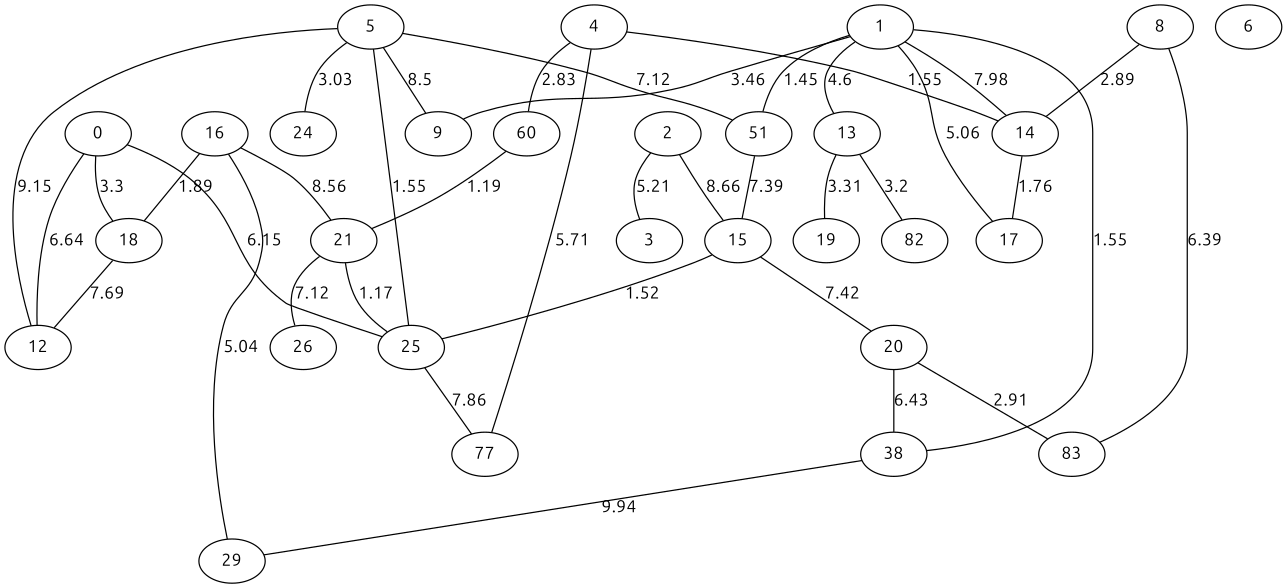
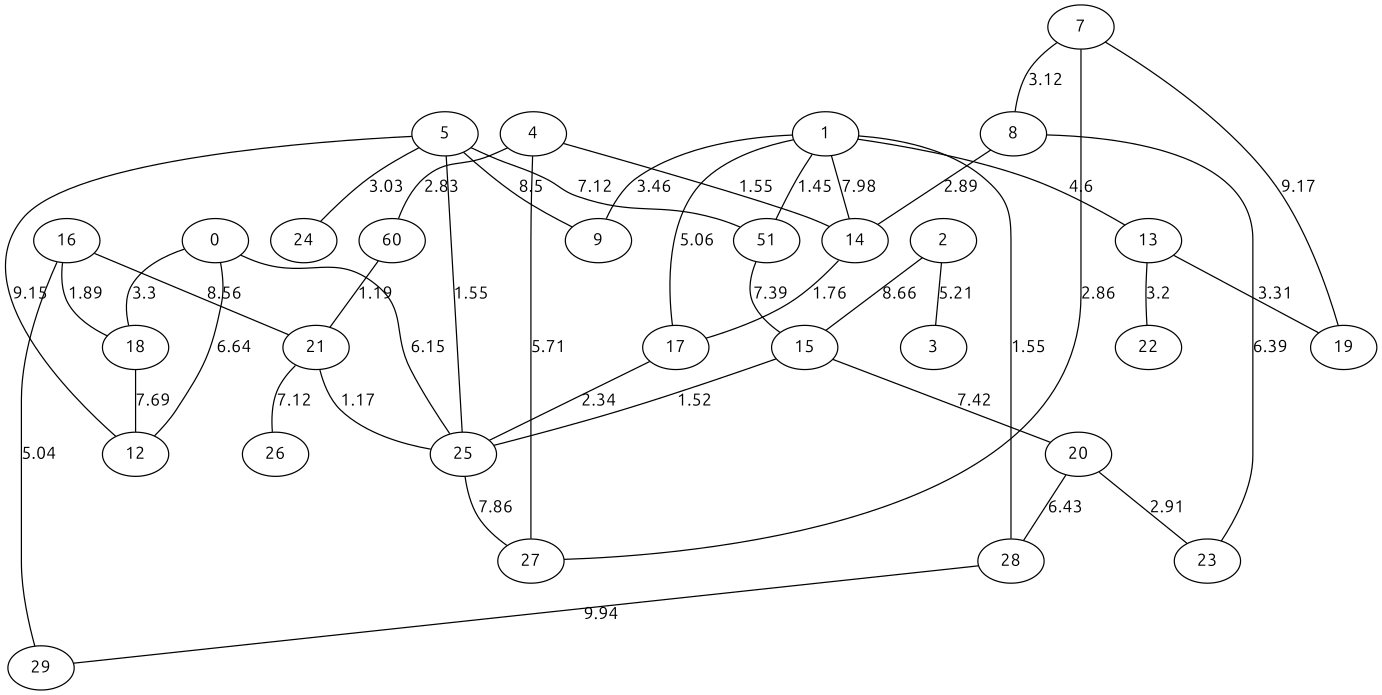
  graph {
    fontname=Ubuntu
    node [fontname=Ubuntu]
    edge [fontname=Ubuntu]
    0
    12
    18
    25
-   27 [label=77]
+   27
    1
    9
    n8 [label=51]
    13
    14
    17
-   28 [label=38]
+   28
    15
    19
-   22 [label=82]
+   22
    29
    2
    3
    20
    4
    n21 [label=60]
    21
    5
    24
    26
-   6
+   7
    8
-   23 [label=83]
+   23
    16
    0 -- 12 [label=6.64]
    0 -- 18 [label=3.3]
    0 -- 25 [label=6.15]
    18 -- 12 [label=7.69]
    25 -- 27 [label=7.86]
    1 -- 9 [label=3.46]
    1 -- n8 [label=1.45]
    1 -- 13 [label=4.6]
    1 -- 14 [label=7.98]
    1 -- 17 [label=5.06]
    1 -- 28 [label=1.55]
    n8 -- 15 [label=7.39]
    13 -- 19 [label=3.31]
    13 -- 22 [label=3.2]
    14 -- 17 [label=1.76]
+   17 -- 25 [label=2.34]
    28 -- 29 [label=9.94]
    15 -- 25 [label=1.52]
    15 -- 20 [label=7.42]
    2 -- 15 [label=8.66]
    2 -- 3 [label=5.21]
    20 -- 28 [label=6.43]
    20 -- 23 [label=2.91]
    4 -- 27 [label=5.71]
    4 -- 14 [label=1.55]
    4 -- n21 [label=2.83]
    n21 -- 21 [label=1.19]
    21 -- 25 [label=1.17]
    21 -- 26 [label=7.12]
    5 -- 12 [label=9.15]
    5 -- 25 [label=1.55]
    5 -- 9 [label=8.5]
    5 -- n8 [label=7.12]
    5 -- 24 [label=3.03]
+   7 -- 27 [label=2.86]
+   7 -- 19 [label=9.17]
+   7 -- 8 [label=3.12]
    8 -- 14 [label=2.89]
    8 -- 23 [label=6.39]
    16 -- 18 [label=1.89]
    16 -- 29 [label=5.04]
    16 -- 21 [label=8.56]
  }
